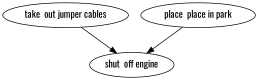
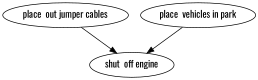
  digraph {
    fontname=Oswald
    node [fontname=Oswald]
    edge [fontname=Oswald]
-   n1 [label="take  out jumper cables"]
+   n1 [label="place  out jumper cables"]
    n2 [label="shut  off engine"]
-   n3 [label="place  place in park"]
+   n3 [label="place  vehicles in park"]
    n1 -> n2
    n3 -> n2
  }
